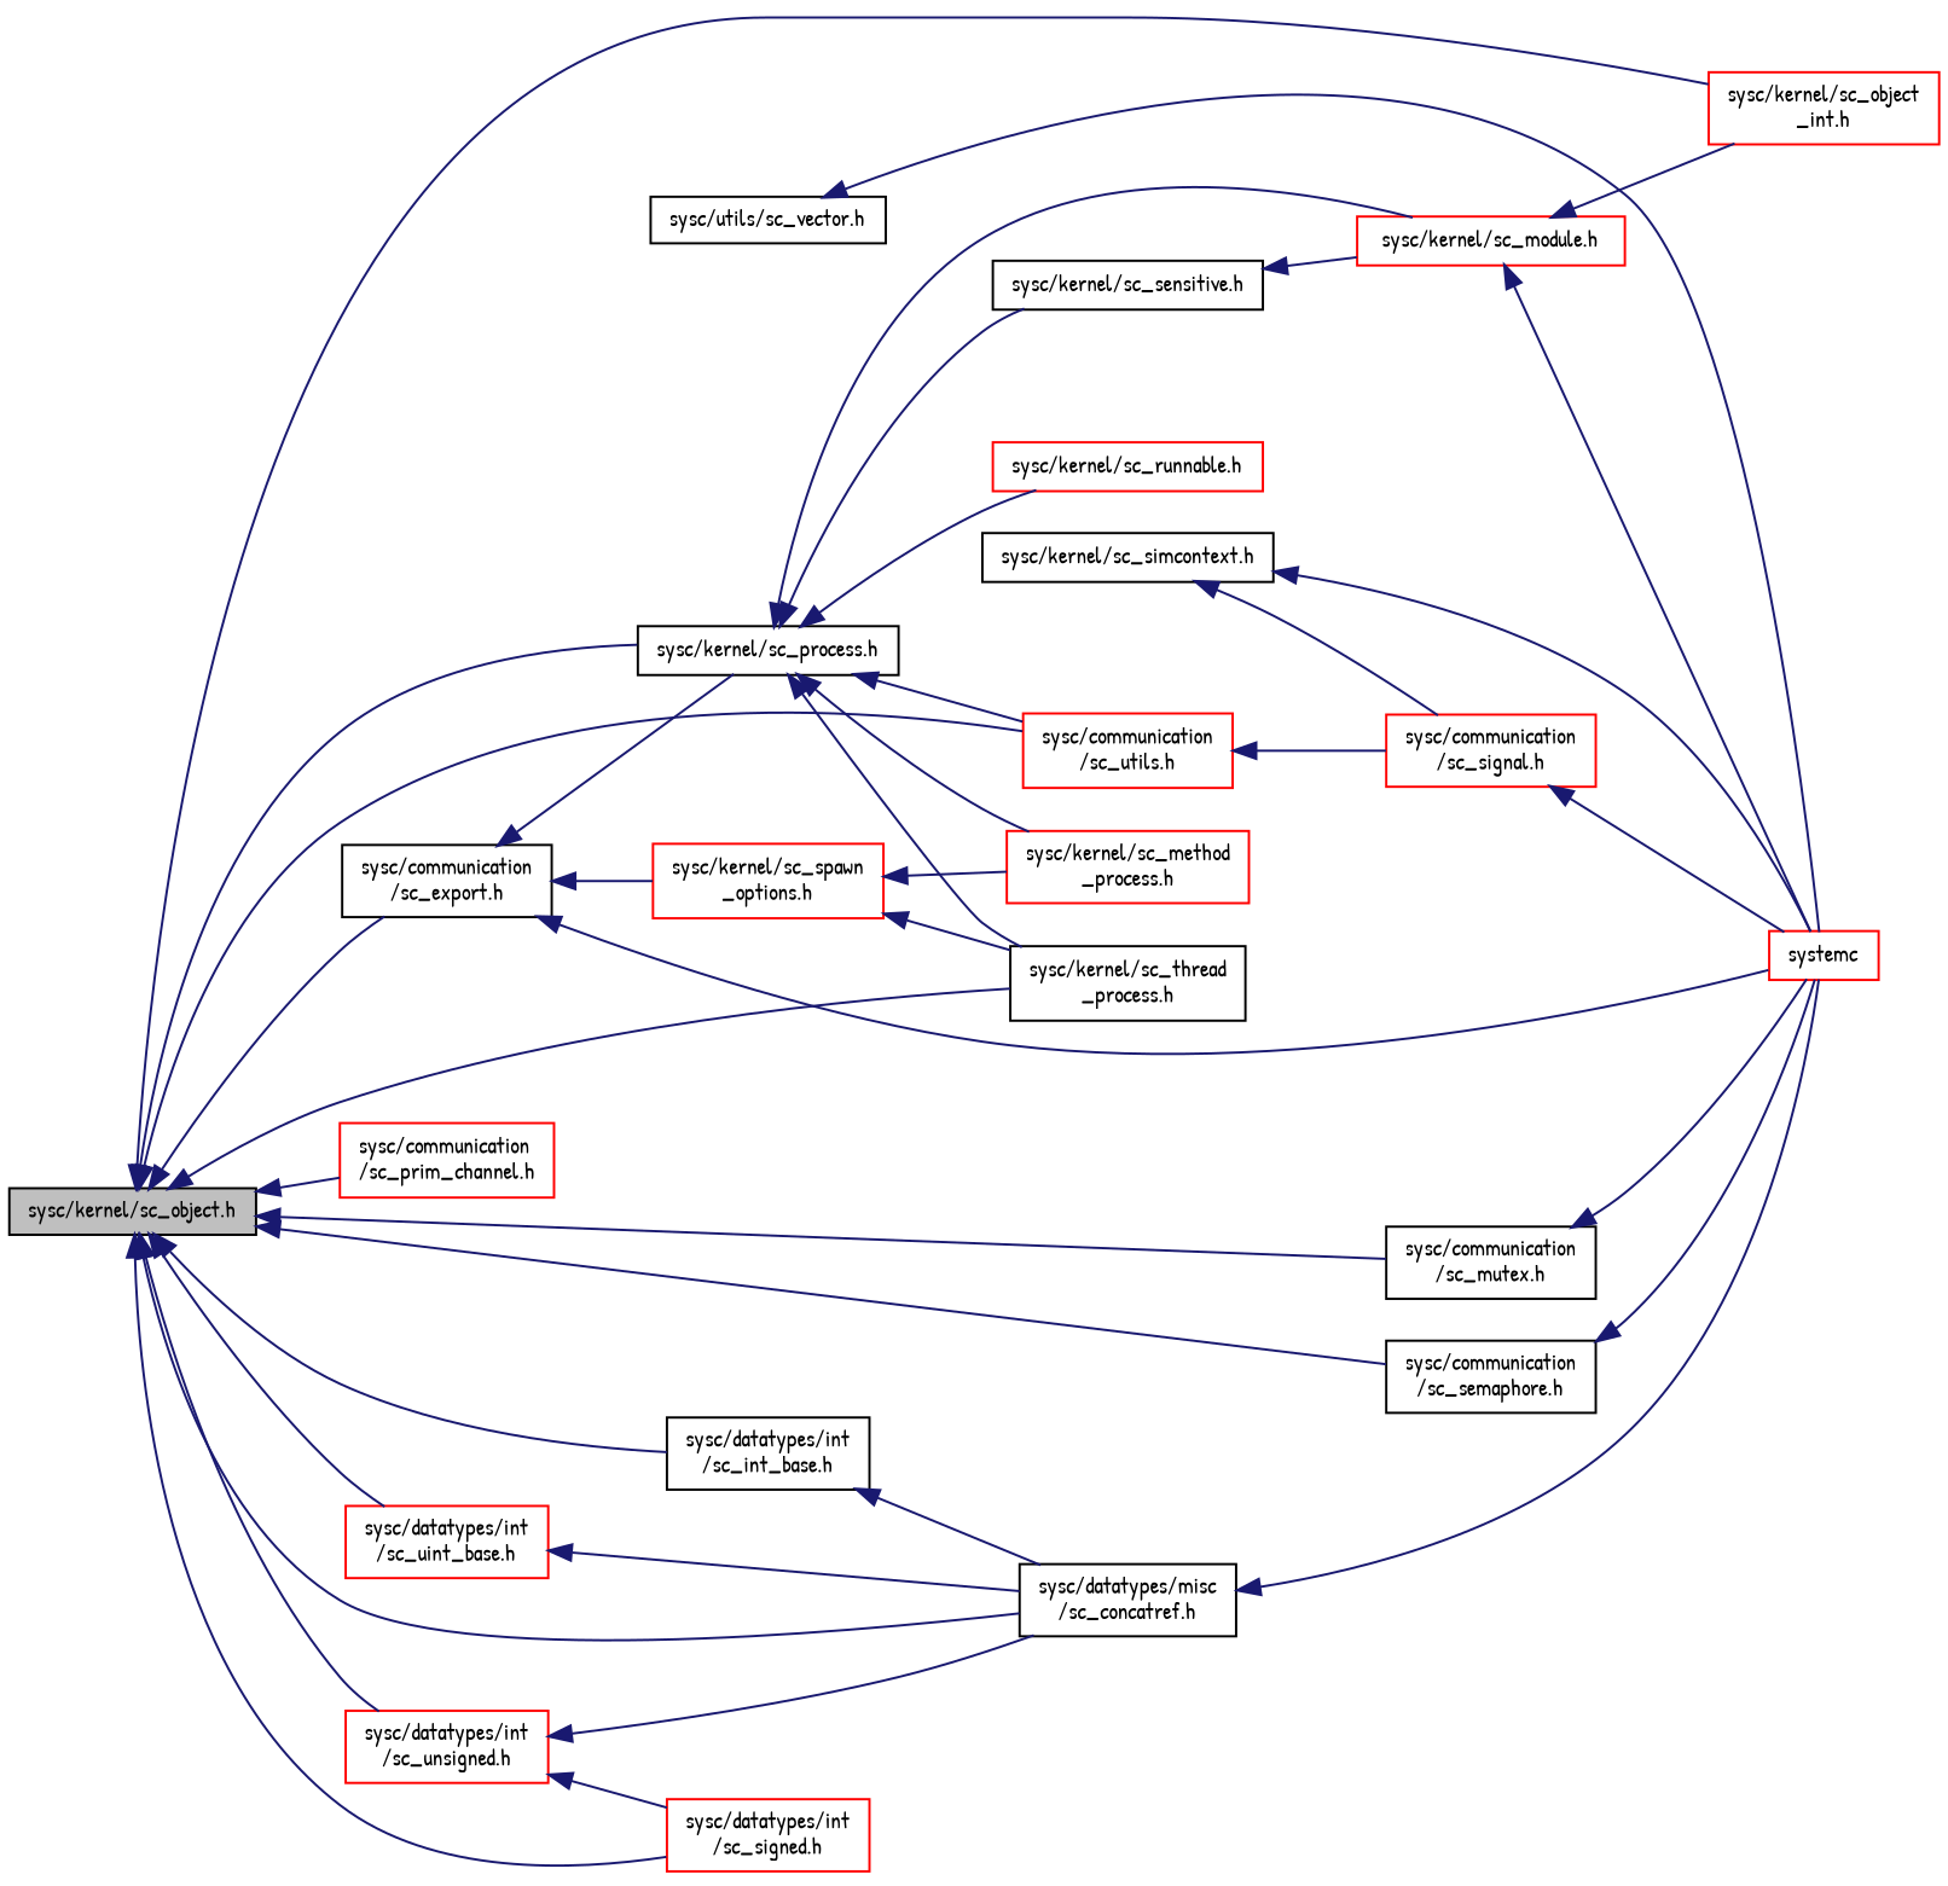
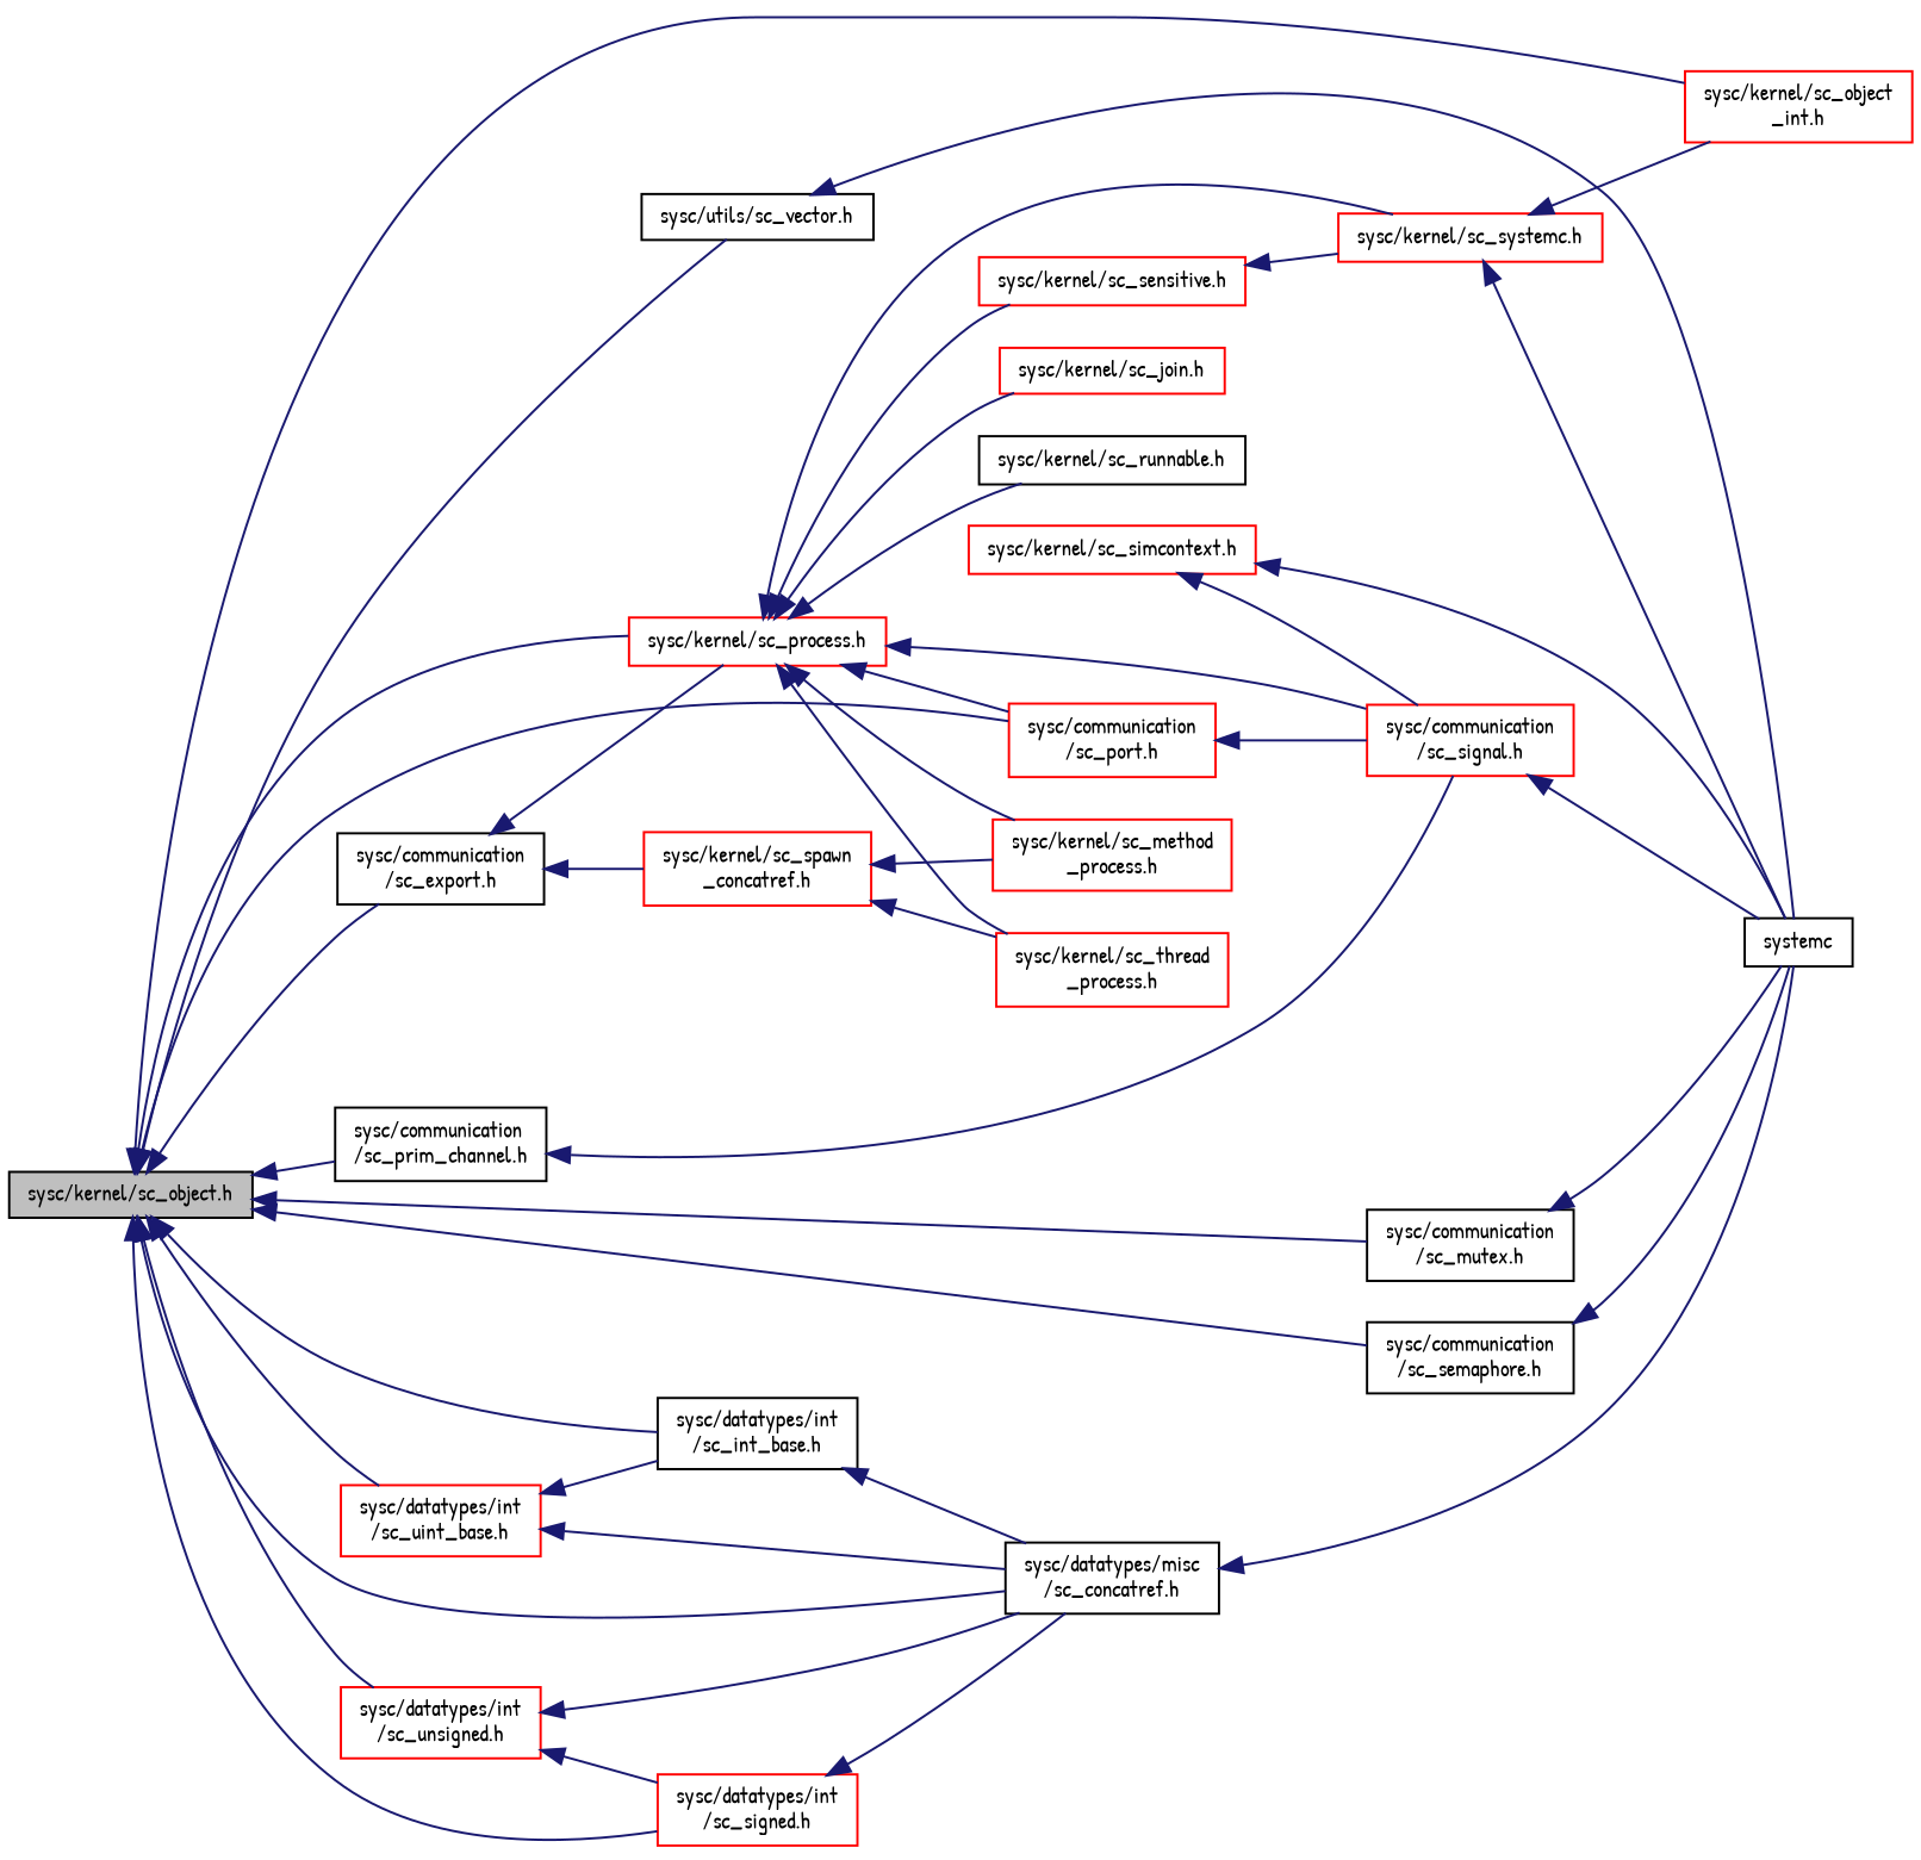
  digraph {
    fontname="Patrick Hand"
    rankdir=LR
    node [color=red fillcolor=white fontname="Patrick Hand" fontsize=10 shape=record style=filled]
    edge [color=midnightblue dir=back fontname="Patrick Hand" fontsize=10 labelfontname=FreeSans labelfontsize=10 style=solid]
    n1 [color=black fillcolor=grey75 fontcolor=black height=0.2 label="sysc/kernel/sc_object.h" width=0.4]
-   n2 [color=black height=0.2 label="sysc/kernel/sc_process.h" width=0.4]
+   n2 [height=0.2 label="sysc/kernel/sc_process.h" width=0.4]
    n3 [height=0.2 label="sysc/kernel/sc_object\l_int.h" width=0.4]
-   n4 [height=0.2 label="sysc/communication\l/sc_utils.h" width=0.4]
+   n4 [height=0.2 label="sysc/communication\l/sc_port.h" width=0.4]
    n5 [color=black height=0.2 label="sysc/communication\l/sc_export.h" width=0.4]
-   n6 [height=0.2 label="sysc/communication\l/sc_prim_channel.h" width=0.4]
+   n6 [color=black height=0.2 label="sysc/communication\l/sc_prim_channel.h" width=0.4]
    n7 [color=black height=0.2 label="sysc/communication\l/sc_mutex.h" width=0.4]
    n8 [color=black height=0.2 label="sysc/communication\l/sc_semaphore.h" width=0.4]
    n9 [height=0.2 label="sysc/datatypes/int\l/sc_signed.h" width=0.4]
    n10 [color=black height=0.2 label="sysc/datatypes/misc\l/sc_concatref.h" width=0.4]
    n11 [height=0.2 label="sysc/datatypes/int\l/sc_unsigned.h" width=0.4]
    n12 [color=black height=0.2 label="sysc/datatypes/int\l/sc_int_base.h" width=0.4]
    n13 [height=0.2 label="sysc/datatypes/int\l/sc_uint_base.h" width=0.4]
    n14 [color=black height=0.2 label="sysc/utils/sc_vector.h" width=0.4]
-   n15 [height=0.2 label="sysc/kernel/sc_module.h" width=0.4]
-   n16 [color=black height=0.2 label="sysc/kernel/sc_sensitive.h" width=0.4]
+   n15 [height=0.2 label="sysc/kernel/sc_systemc.h" width=0.4]
+   n16 [height=0.2 label="sysc/kernel/sc_sensitive.h" width=0.4]
    n17 [height=0.2 label="sysc/communication\l/sc_signal.h" width=0.4]
-   n18 [color=black height=0.2 label="sysc/kernel/sc_thread\l_process.h" width=0.4]
+   n18 [height=0.2 label="sysc/kernel/sc_thread\l_process.h" width=0.4]
+   n19 [height=0.2 label="sysc/kernel/sc_join.h" width=0.4]
    n20 [height=0.2 label="sysc/kernel/sc_method\l_process.h" width=0.4]
-   n21 [height=0.2 label="sysc/kernel/sc_runnable.h" width=0.4]
-   n22 [height=0.2 label=systemc width=0.4]
-   n23 [height=0.2 label="sysc/kernel/sc_spawn\l_options.h" width=0.4]
-   n24 [color=black height=0.2 label="sysc/kernel/sc_simcontext.h" width=0.4]
+   n21 [color=black height=0.2 label="sysc/kernel/sc_runnable.h" width=0.4]
+   n22 [color=black height=0.2 label=systemc width=0.4]
+   n23 [height=0.2 label="sysc/kernel/sc_spawn\l_concatref.h" width=0.4]
+   n24 [height=0.2 label="sysc/kernel/sc_simcontext.h" width=0.4]
    n1 -> n2
    n1 -> n3
    n1 -> n4
    n1 -> n5
    n1 -> n6
    n1 -> n7
    n1 -> n8
    n1 -> n9
    n1 -> n10
    n1 -> n11
    n1 -> n12
    n1 -> n13
-   n1 -> n18
+   n1 -> n14
    n2 -> n4
    n2 -> n15
    n2 -> n16
+   n2 -> n17
    n2 -> n18
+   n2 -> n19
    n2 -> n20
    n2 -> n21
    n4 -> n17
    n5 -> n2
-   n5 -> n22
    n5 -> n23
+   n6 -> n17
    n7 -> n22
    n8 -> n22
+   n9 -> n10
    n10 -> n22
    n11 -> n9
    n11 -> n10
    n12 -> n10
    n13 -> n10
+   n13 -> n12
    n14 -> n22
    n15 -> n3
    n15 -> n22
    n16 -> n15
    n17 -> n22
    n23 -> n18
    n23 -> n20
    n24 -> n17
    n24 -> n22
  }
